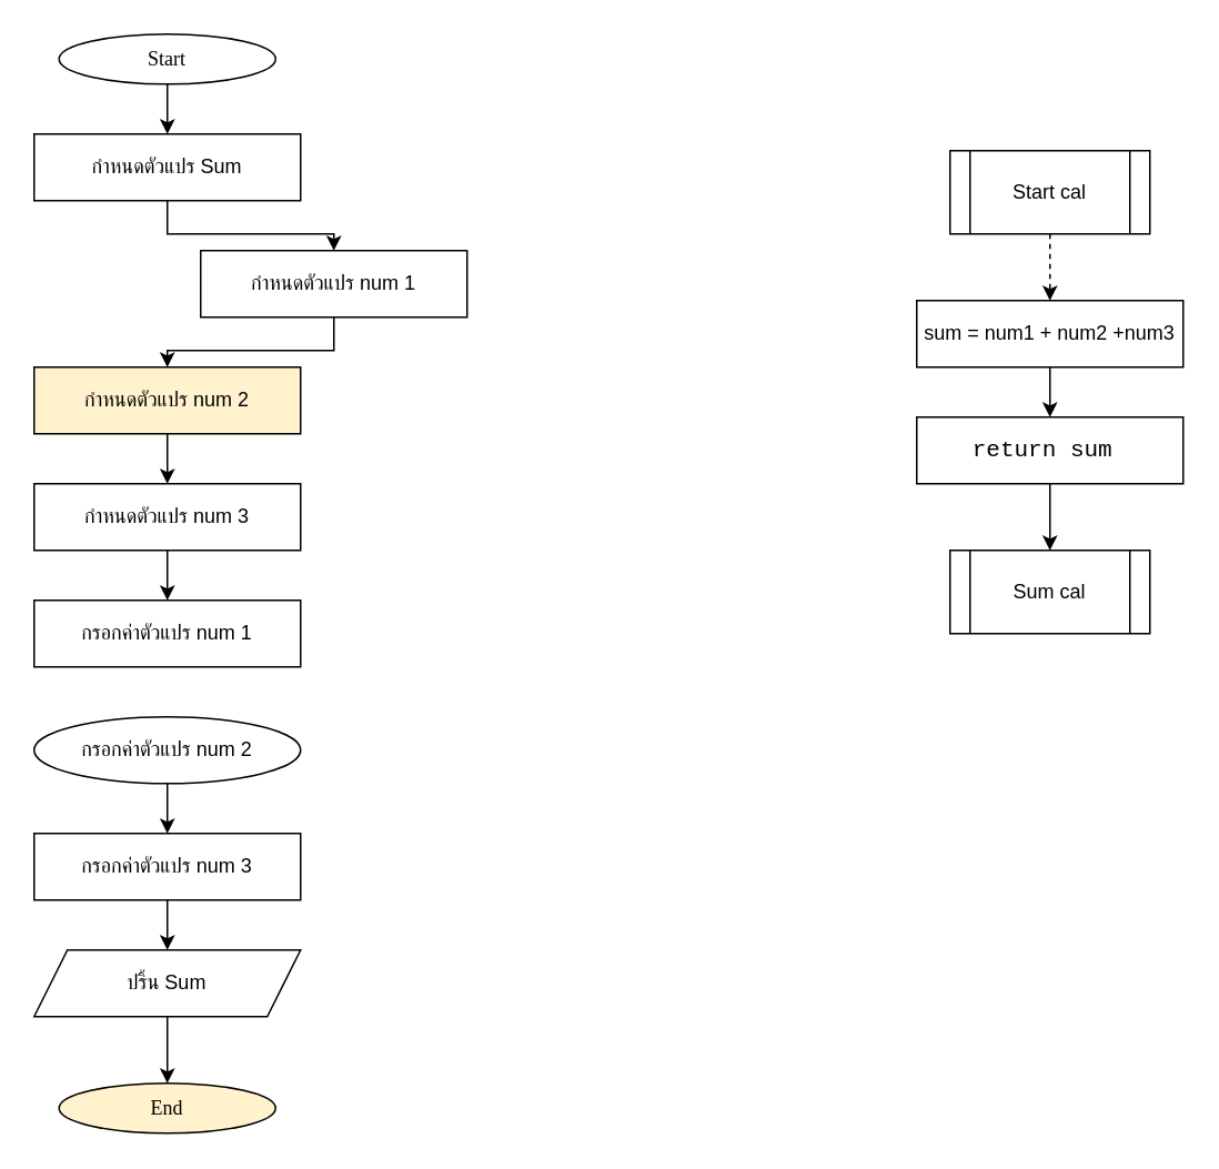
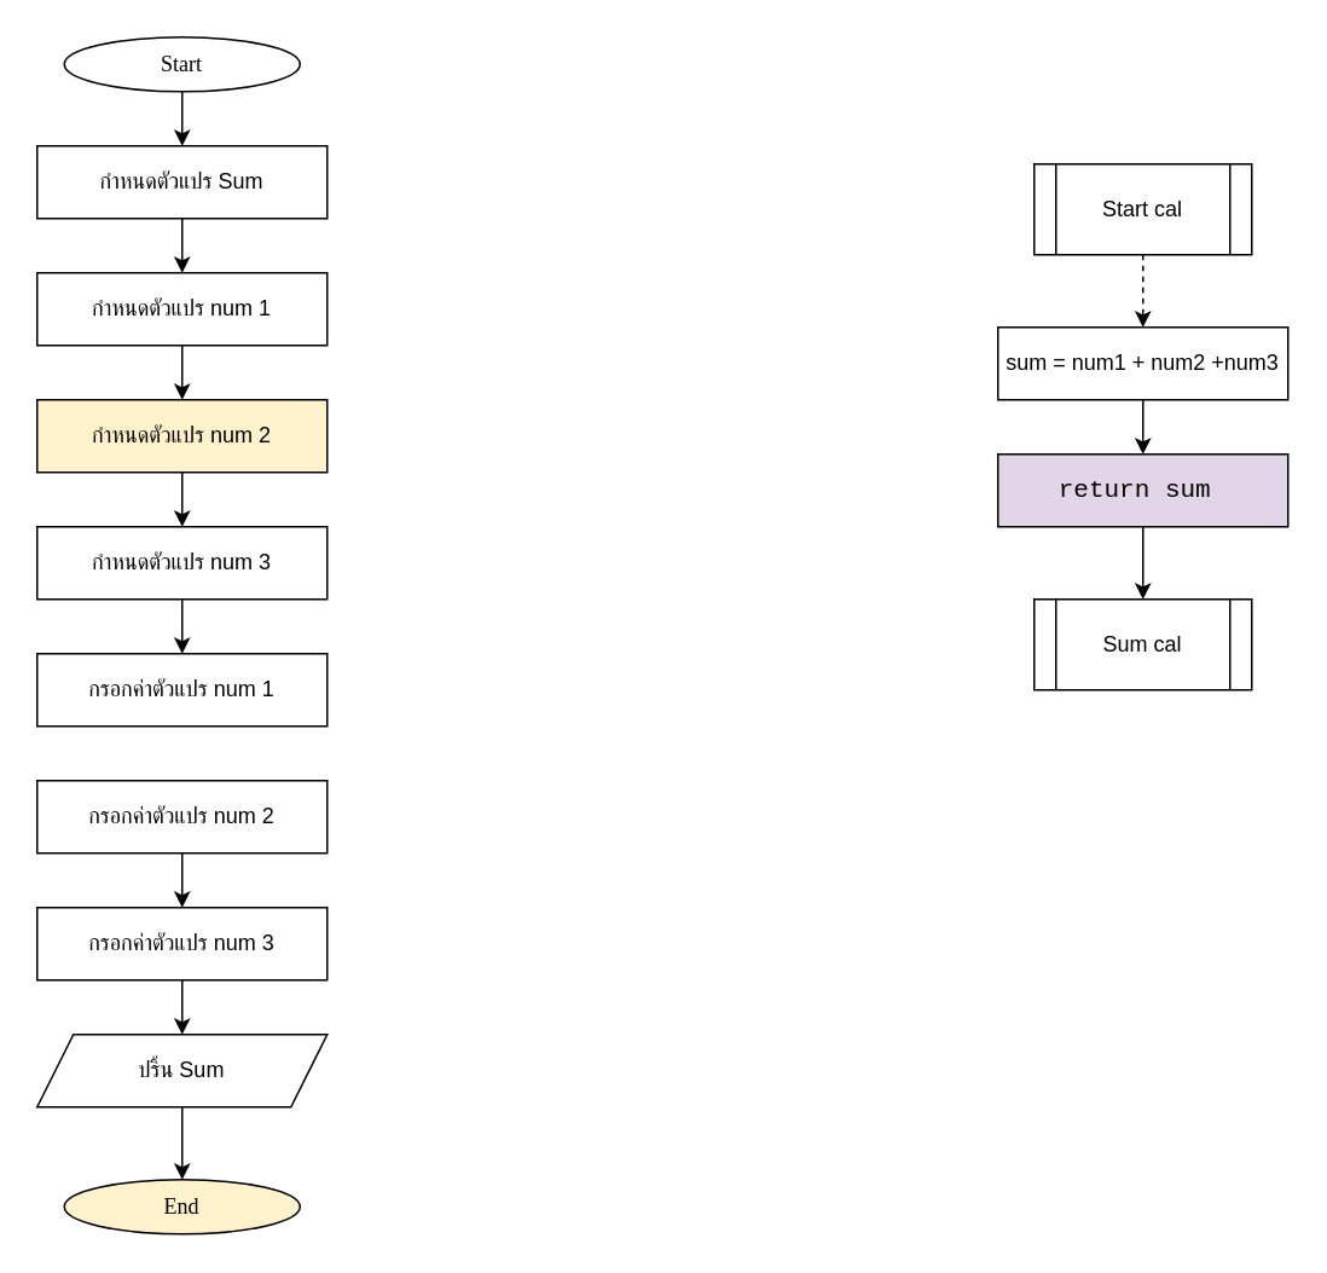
  <mxCell id="0" />
  <mxCell id="1" parent="0" />
  <mxCell id="2" value="" style="edgeStyle=orthogonalEdgeStyle;rounded=0;orthogonalLoop=1;jettySize=auto;html=1;" edge="1" parent="1" source="3"><mxGeometry relative="1" as="geometry"><mxPoint x="100.029" y="80" as="targetPoint" /></mxGeometry></mxCell>
  <mxCell id="3" value="&lt;font data-font-src=&quot;https://fonts.googleapis.com/css?family=Sarabun&quot; face=&quot;Sarabun&quot;&gt;Start&lt;/font&gt;" style="ellipse;whiteSpace=wrap;html=1;" vertex="1" parent="1"><mxGeometry x="35" y="20" width="130" height="30" as="geometry" /></mxCell>
  <mxCell id="4" value="" style="edgeStyle=orthogonalEdgeStyle;rounded=0;orthogonalLoop=1;jettySize=auto;html=1;" edge="1" parent="1" source="5" target="7"><mxGeometry relative="1" as="geometry" /></mxCell>
- <mxCell id="5" value="กำหนดตัวแปร num 1" style="rounded=0;whiteSpace=wrap;html=1;" vertex="1" parent="1"><mxGeometry x="120" y="150" width="160" height="40" as="geometry" /></mxCell>
+ <mxCell id="5" value="กำหนดตัวแปร num 1" style="rounded=0;whiteSpace=wrap;html=1;" vertex="1" parent="1"><mxGeometry x="20" y="150" width="160" height="40" as="geometry" /></mxCell>
  <mxCell id="6" value="" style="edgeStyle=orthogonalEdgeStyle;rounded=0;orthogonalLoop=1;jettySize=auto;html=1;" edge="1" parent="1" source="7" target="9"><mxGeometry relative="1" as="geometry" /></mxCell>
  <mxCell id="7" value="กำหนดตัวแปร num 2" style="rounded=0;whiteSpace=wrap;html=1;fillColor=#fff2cc;" vertex="1" parent="1"><mxGeometry x="20" y="220" width="160" height="40" as="geometry" /></mxCell>
  <mxCell id="8" style="edgeStyle=orthogonalEdgeStyle;rounded=0;orthogonalLoop=1;jettySize=auto;html=1;entryX=0.5;entryY=0;entryDx=0;entryDy=0;" edge="1" parent="1" source="9" target="10"><mxGeometry relative="1" as="geometry" /></mxCell>
  <mxCell id="9" value="กำหนดตัวแปร num 3" style="rounded=0;whiteSpace=wrap;html=1;" vertex="1" parent="1"><mxGeometry x="20" y="290" width="160" height="40" as="geometry" /></mxCell>
  <mxCell id="10" value="กรอกค่าตัวแปร num 1" style="rounded=0;whiteSpace=wrap;html=1;" vertex="1" parent="1"><mxGeometry x="20" y="360" width="160" height="40" as="geometry" /></mxCell>
  <mxCell id="11" value="" style="edgeStyle=orthogonalEdgeStyle;rounded=0;orthogonalLoop=1;jettySize=auto;html=1;" edge="1" source="12" target="14" parent="1"><mxGeometry relative="1" as="geometry" /></mxCell>
- <mxCell id="12" value="กรอกค่าตัวแปร num 2" style="ellipse;whiteSpace=wrap;html=1;" vertex="1" parent="1"><mxGeometry x="20" y="430" width="160" height="40" as="geometry" /></mxCell>
+ <mxCell id="12" value="กรอกค่าตัวแปร num 2" style="rounded=0;whiteSpace=wrap;html=1;" vertex="1" parent="1"><mxGeometry x="20" y="430" width="160" height="40" as="geometry" /></mxCell>
  <mxCell id="13" value="" style="edgeStyle=orthogonalEdgeStyle;rounded=0;orthogonalLoop=1;jettySize=auto;html=1;" edge="1" parent="1" source="14" target="25"><mxGeometry relative="1" as="geometry" /></mxCell>
  <mxCell id="14" value="กรอกค่าตัวแปร num 3" style="rounded=0;whiteSpace=wrap;html=1;" vertex="1" parent="1"><mxGeometry x="20" y="500" width="160" height="40" as="geometry" /></mxCell>
  <mxCell id="15" value="" style="edgeStyle=orthogonalEdgeStyle;rounded=0;orthogonalLoop=1;jettySize=auto;html=1;dashed=1;" edge="1" parent="1" source="16" target="18"><mxGeometry relative="1" as="geometry" /></mxCell>
  <mxCell id="16" value="Start cal" style="shape=process;whiteSpace=wrap;html=1;backgroundOutline=1;" vertex="1" parent="1"><mxGeometry x="570" y="90" width="120" height="50" as="geometry" /></mxCell>
  <mxCell id="17" value="" style="edgeStyle=orthogonalEdgeStyle;rounded=0;orthogonalLoop=1;jettySize=auto;html=1;" edge="1" parent="1" source="18" target="20"><mxGeometry relative="1" as="geometry" /></mxCell>
  <mxCell id="18" value="sum = num1 + num2 +num3" style="rounded=0;whiteSpace=wrap;html=1;" vertex="1" parent="1"><mxGeometry x="550" y="180" width="160" height="40" as="geometry" /></mxCell>
  <mxCell id="19" value="" style="edgeStyle=orthogonalEdgeStyle;rounded=0;orthogonalLoop=1;jettySize=auto;html=1;" edge="1" parent="1" source="20" target="23"><mxGeometry relative="1" as="geometry" /></mxCell>
- <mxCell id="20" value="&lt;font face=&quot;Consolas, Courier New, monospace&quot;&gt;&lt;span style=&quot;font-size: 14px; white-space: pre;&quot;&gt;return sum &lt;/span&gt;&lt;/font&gt;" style="rounded=0;whiteSpace=wrap;html=1;" vertex="1" parent="1"><mxGeometry x="550" y="250" width="160" height="40" as="geometry" /></mxCell>
+ <mxCell id="20" value="&lt;font face=&quot;Consolas, Courier New, monospace&quot;&gt;&lt;span style=&quot;font-size: 14px; white-space: pre;&quot;&gt;return sum &lt;/span&gt;&lt;/font&gt;" style="rounded=0;whiteSpace=wrap;html=1;fillColor=#e1d5e7;" vertex="1" parent="1"><mxGeometry x="550" y="250" width="160" height="40" as="geometry" /></mxCell>
  <mxCell id="21" style="edgeStyle=orthogonalEdgeStyle;rounded=0;orthogonalLoop=1;jettySize=auto;html=1;entryX=0.5;entryY=0;entryDx=0;entryDy=0;" edge="1" parent="1" source="22" target="5"><mxGeometry relative="1" as="geometry" /></mxCell>
  <mxCell id="22" value="กำหนดตัวแปร Sum" style="rounded=0;whiteSpace=wrap;html=1;" vertex="1" parent="1"><mxGeometry x="20" y="80" width="160" height="40" as="geometry" /></mxCell>
  <mxCell id="23" value="Sum cal" style="shape=process;whiteSpace=wrap;html=1;backgroundOutline=1;" vertex="1" parent="1"><mxGeometry x="570" y="330" width="120" height="50" as="geometry" /></mxCell>
  <mxCell id="24" value="" style="edgeStyle=orthogonalEdgeStyle;rounded=0;orthogonalLoop=1;jettySize=auto;html=1;" edge="1" parent="1" source="25" target="26"><mxGeometry relative="1" as="geometry" /></mxCell>
  <mxCell id="25" value="ปริ้น Sum" style="rounded=0;whiteSpace=wrap;html=1;shape=parallelogram;perimeter=parallelogramPerimeter;fixedSize=1;" vertex="1" parent="1"><mxGeometry x="20" y="570" width="160" height="40" as="geometry" /></mxCell>
  <mxCell id="26" value="&lt;font data-font-src=&quot;https://fonts.googleapis.com/css?family=Sarabun&quot; face=&quot;Sarabun&quot;&gt;End&lt;/font&gt;" style="ellipse;whiteSpace=wrap;html=1;fillColor=#fff2cc;" vertex="1" parent="1"><mxGeometry x="35" y="650" width="130" height="30" as="geometry" /></mxCell>
